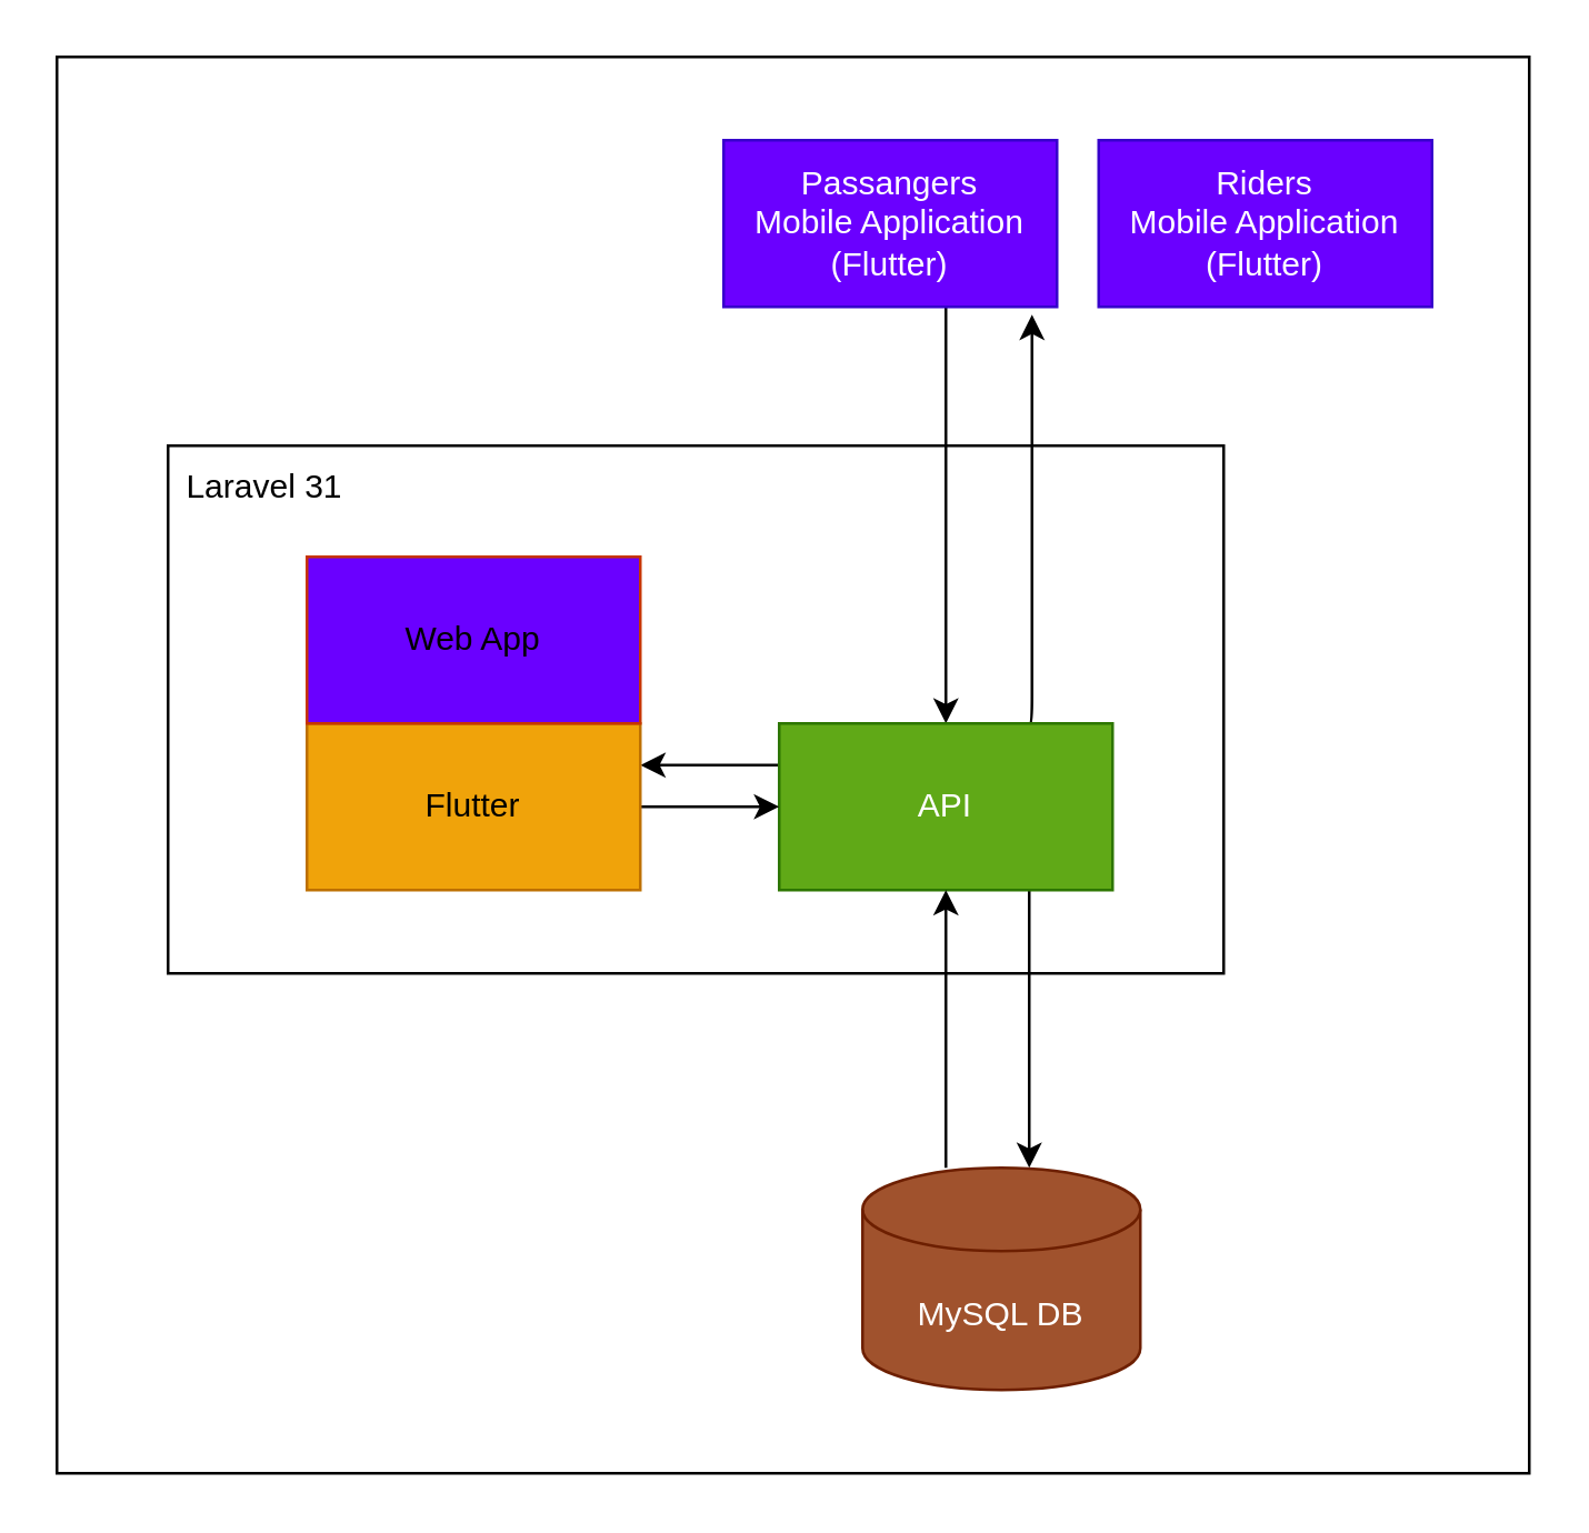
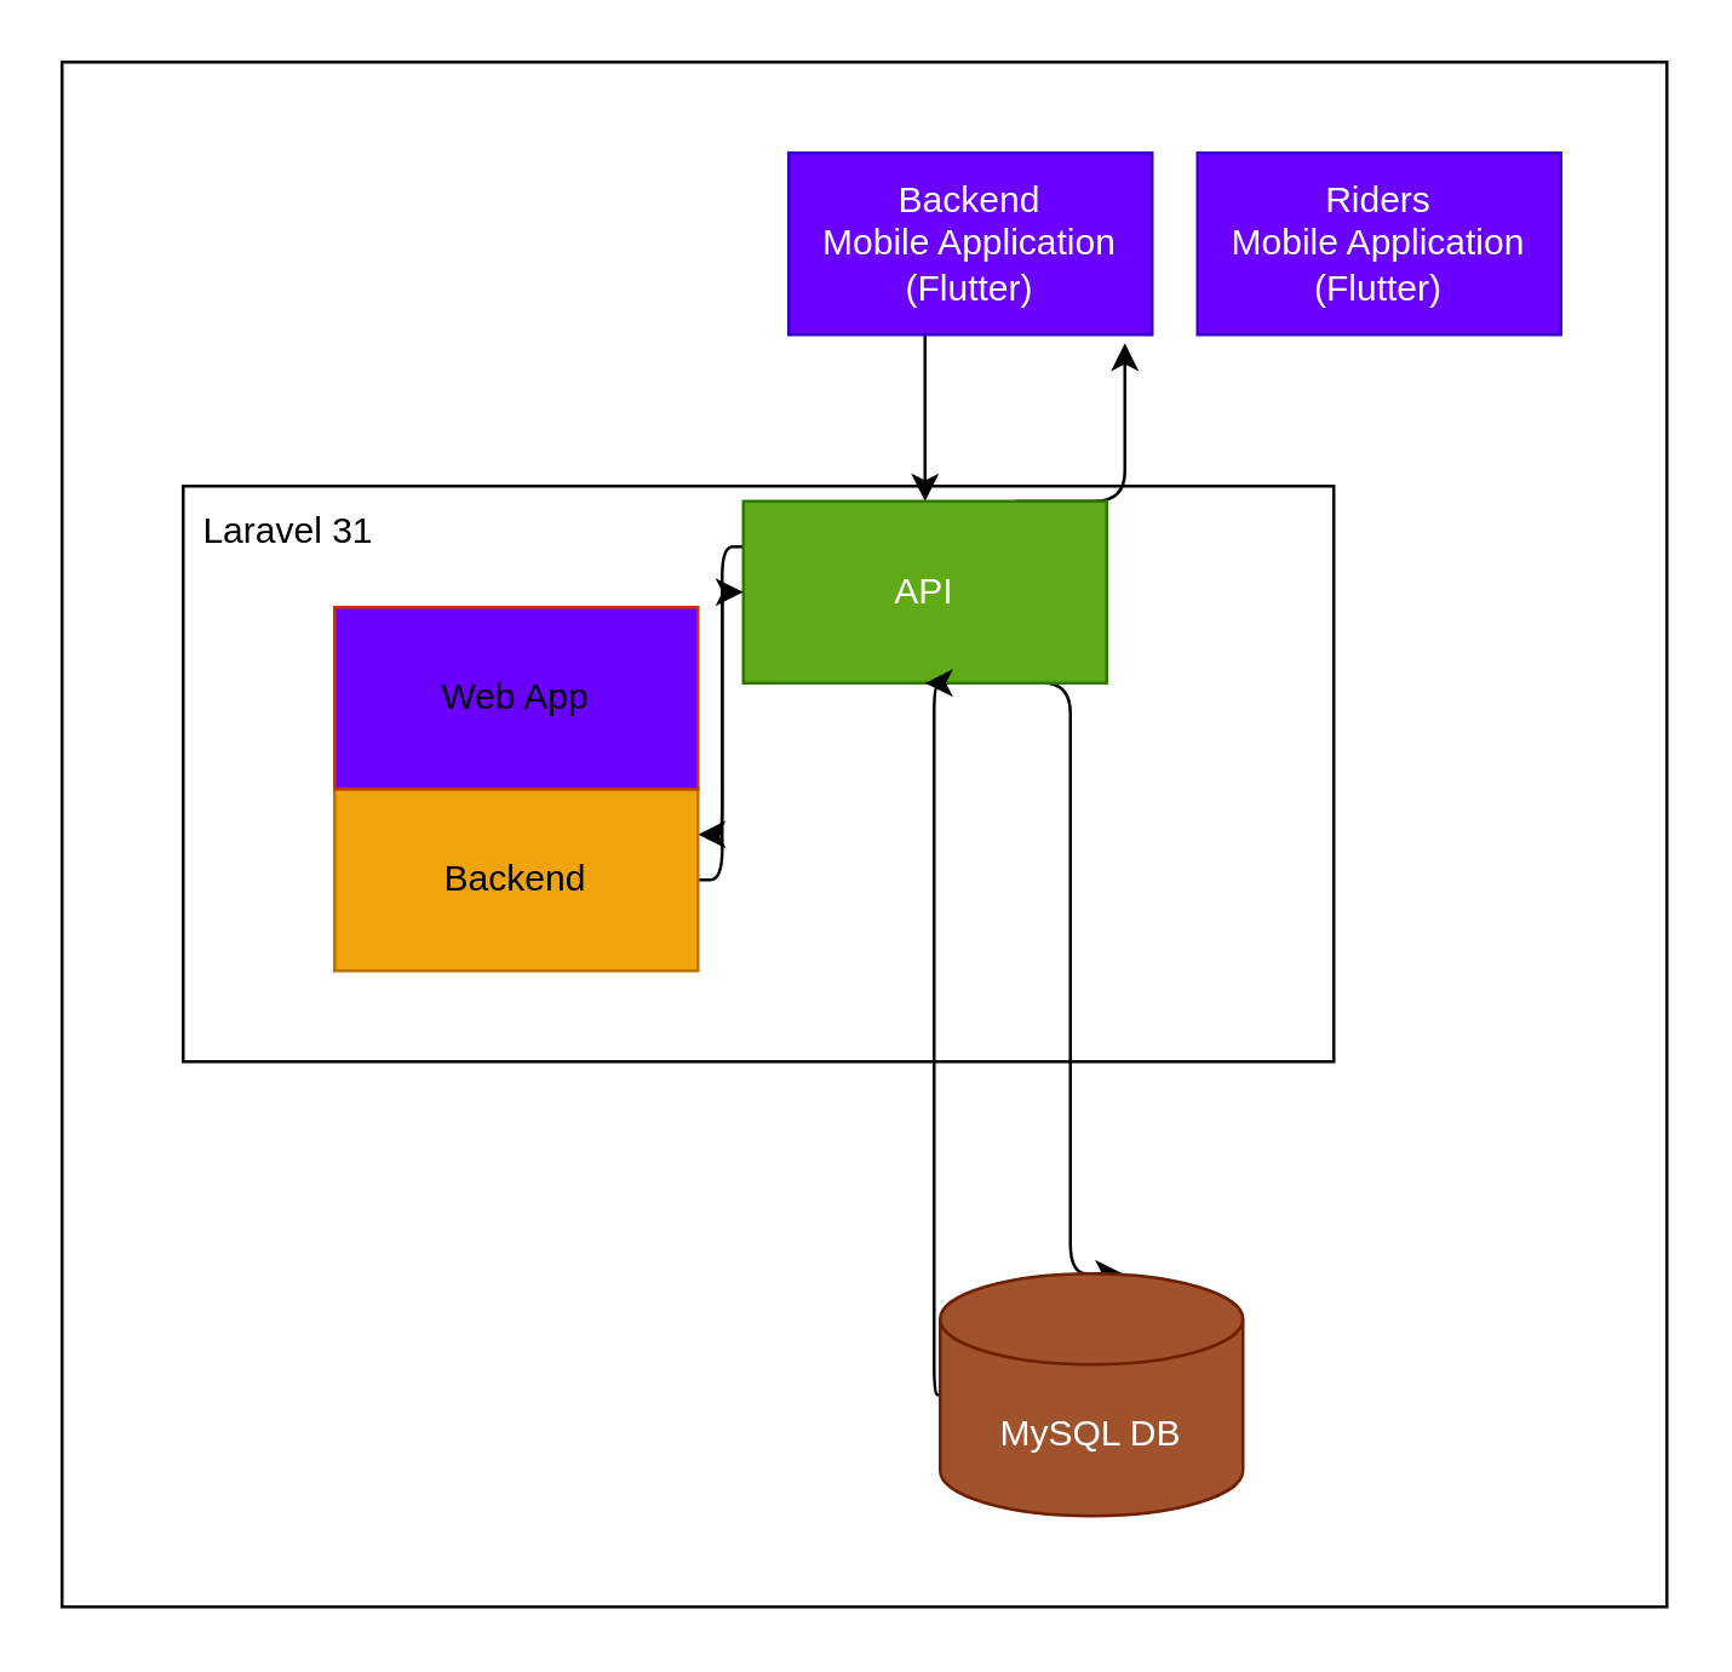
  <mxCell id="0" />
  <mxCell id="1" parent="0" />
  <mxCell id="2" value="" style="rounded=0;whiteSpace=wrap;html=1;" vertex="1" parent="1"><mxGeometry x="20" y="20" width="530" height="510" as="geometry" /></mxCell>
  <mxCell id="3" value="" style="rounded=0;whiteSpace=wrap;html=1;container=0;" vertex="1" parent="1"><mxGeometry x="60" y="160" width="380" height="190" as="geometry" /></mxCell>
  <mxCell id="4" style="edgeStyle=elbowEdgeStyle;html=1;entryX=0.5;entryY=0;entryDx=0;entryDy=0;" edge="1" parent="1" source="5" target="10"><mxGeometry relative="1" as="geometry" /></mxCell>
- <mxCell id="5" value="Passangers&lt;br&gt;Mobile Application (Flutter)" style="rounded=0;whiteSpace=wrap;html=1;fillColor=#6a00ff;fontColor=#ffffff;strokeColor=#3700CC;" vertex="1" parent="1"><mxGeometry x="260" y="50" width="120" height="60" as="geometry" /></mxCell>
+ <mxCell id="5" value="Backend&lt;br&gt;Mobile Application (Flutter)" style="rounded=0;whiteSpace=wrap;html=1;fillColor=#6a00ff;fontColor=#ffffff;strokeColor=#3700CC;" vertex="1" parent="1"><mxGeometry x="260" y="50" width="120" height="60" as="geometry" /></mxCell>
  <mxCell id="6" value="Riders&lt;br&gt;Mobile Application (Flutter)" style="rounded=0;whiteSpace=wrap;html=1;fillColor=#6a00ff;fontColor=#ffffff;strokeColor=#3700CC;" vertex="1" parent="1"><mxGeometry x="395" y="50" width="120" height="60" as="geometry" /></mxCell>
  <mxCell id="7" style="edgeStyle=elbowEdgeStyle;html=1;exitX=0;exitY=0.25;exitDx=0;exitDy=0;entryX=1;entryY=0.25;entryDx=0;entryDy=0;" edge="1" parent="1" source="10" target="12"><mxGeometry relative="1" as="geometry" /></mxCell>
  <mxCell id="8" style="edgeStyle=elbowEdgeStyle;html=1;exitX=0.75;exitY=0;exitDx=0;exitDy=0;entryX=0.926;entryY=1.047;entryDx=0;entryDy=0;entryPerimeter=0;" edge="1" parent="1" source="10" target="5"><mxGeometry relative="1" as="geometry"><Array as="points"><mxPoint x="371" y="190" /></Array></mxGeometry></mxCell>
  <mxCell id="9" style="edgeStyle=elbowEdgeStyle;html=1;exitX=0.75;exitY=1;exitDx=0;exitDy=0;" edge="1" parent="1" source="10"><mxGeometry relative="1" as="geometry"><mxPoint x="370.333" y="420" as="targetPoint" /></mxGeometry></mxCell>
- <mxCell id="10" value="API" style="rounded=0;whiteSpace=wrap;html=1;fillColor=#60a917;fontColor=#ffffff;strokeColor=#2D7600;" vertex="1" parent="1"><mxGeometry x="280" y="260" width="120" height="60" as="geometry" /></mxCell>
+ <mxCell id="10" value="API" style="rounded=0;whiteSpace=wrap;html=1;fillColor=#60a917;fontColor=#ffffff;strokeColor=#2D7600;" vertex="1" parent="1"><mxGeometry x="245" y="165" width="120" height="60" as="geometry" /></mxCell>
  <mxCell id="11" style="edgeStyle=elbowEdgeStyle;html=1;entryX=0;entryY=0.5;entryDx=0;entryDy=0;" edge="1" parent="1" source="12" target="10"><mxGeometry relative="1" as="geometry" /></mxCell>
- <mxCell id="12" value="Flutter" style="rounded=0;whiteSpace=wrap;html=1;fillColor=#f0a30a;fontColor=#000000;strokeColor=#BD7000;" vertex="1" parent="1"><mxGeometry x="110" y="260" width="120" height="60" as="geometry" /></mxCell>
+ <mxCell id="12" value="Backend" style="rounded=0;whiteSpace=wrap;html=1;fillColor=#f0a30a;fontColor=#000000;strokeColor=#BD7000;" vertex="1" parent="1"><mxGeometry x="110" y="260" width="120" height="60" as="geometry" /></mxCell>
  <mxCell id="13" value="Laravel 31" style="text;html=1;strokeColor=none;fillColor=none;align=center;verticalAlign=middle;whiteSpace=wrap;rounded=0;" vertex="1" parent="1"><mxGeometry x="60" y="160" width="70" height="30" as="geometry" /></mxCell>
  <mxCell id="14" style="edgeStyle=elbowEdgeStyle;html=1;entryX=0.5;entryY=1;entryDx=0;entryDy=0;" edge="1" parent="1" source="15" target="10"><mxGeometry relative="1" as="geometry" /></mxCell>
  <mxCell id="15" value="MySQL DB" style="shape=cylinder3;whiteSpace=wrap;html=1;boundedLbl=1;backgroundOutline=1;size=15;fillColor=#a0522d;fontColor=#ffffff;strokeColor=#6D1F00;" vertex="1" parent="1"><mxGeometry x="310" y="420" width="100" height="80" as="geometry" /></mxCell>
  <mxCell id="16" value="Web App" style="rounded=0;whiteSpace=wrap;html=1;fillColor=#6a00ff;fontColor=#000000;strokeColor=#C73500;" vertex="1" parent="1"><mxGeometry x="110" y="200" width="120" height="60" as="geometry" /></mxCell>
